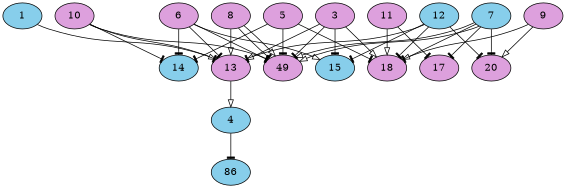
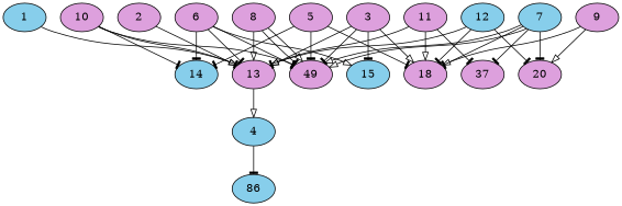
  digraph {
    node [alpha=0.08 fillcolor=plum style=filled]
    edge [arrowhead=tee]
    1 [alpha=0.19 expect_size=22185984 fillcolor=skyblue]
    13 [expect_size=28785664]
    4 [expect_size=46432256 fillcolor=skyblue]
+   2 [alpha=0.19 expect_size=44664832]
    3 [expect_size=39224320]
    15 [alpha=0.04 expect_size=18382848 fillcolor=skyblue]
    18 [alpha=0.03 expect_size=17869824]
    n8 [alpha=0.18 expect_size=6351872 label=49]
    n9 [alpha=0.05 expect_size=21146624 fillcolor=skyblue label=86]
    5 [alpha=0.01 expect_size=24095744]
    14 [alpha=0.05 expect_size=46948352 fillcolor=skyblue]
    6 [alpha=0.15 expect_size=12515328]
    7 [alpha=0.03 expect_size=44456960 fillcolor=skyblue]
-   17 [alpha=0.17 expect_size=9951232]
+   17 [alpha=0.17 expect_size=9951232 label=37]
    20 [alpha=0.16 expect_size=29236224]
    8 [alpha=0.15 expect_size=28107776]
    9 [alpha=0.10 expect_size=5345280]
    10 [alpha=0.04 expect_size=38713344]
    11 [alpha=0.01 expect_size=32672768]
    12 [alpha=0.11 expect_size=30429184 fillcolor=skyblue]
    1 -> 13 [arrowhead=onormal]
    13 -> 4 [arrowhead=onormal]
    4 -> n9
+   2 -> 13 [arrowhead=onormal]
    3 -> 13 [arrowhead=onormal]
    3 -> 15
    3 -> 18 [arrowhead=onormal]
    3 -> n8
    5 -> 18
    5 -> n8
    5 -> 14
    6 -> 13
    6 -> 15 [arrowhead=onormal]
    6 -> n8
    6 -> 14
    7 -> 18
    7 -> n8 [arrowhead=onormal]
    7 -> n8 [arrowhead=onormal]
    7 -> 17
    7 -> 20
    8 -> 13 [arrowhead=onormal]
    8 -> n8
    8 -> n8 [arrowhead=onormal]
    9 -> 18 [arrowhead=onormal]
    9 -> 20 [arrowhead=onormal]
    10 -> 13
    10 -> n8
    10 -> 14
+   11 -> 13 [arrowhead=onormal]
    11 -> 18 [arrowhead=onormal]
    11 -> 17
    12 -> 13
-   12 -> 15
    12 -> 18
    12 -> 20
  }
